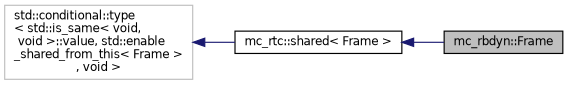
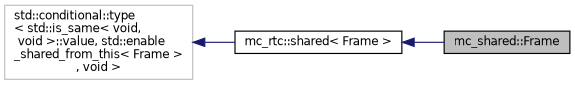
  digraph {
    rankdir=LR
    node [color=black fillcolor=white fontname=Helvetica fontsize=10 shape=record style=filled]
    edge [color=midnightblue dir=back fontname=Helvetica fontsize=10 labelfontname=Helvetica labelfontsize=10 style=solid]
-   n1 [fillcolor=grey75 fontcolor=black height=0.2 label="mc_rbdyn::Frame" width=0.4]
+   n1 [fillcolor=grey75 fontcolor=black height=0.2 label="mc_shared::Frame" width=0.4]
    n2 [height=0.2 label="mc_rtc::shared\< Frame \>" width=0.4]
    n3 [color=grey75 height=0.2 label="std::conditional::type\l\< std::is_same\< void,\l void \>::value, std::enable\l_shared_from_this\< Frame \>\l, void \>" width=0.4]
    n2 -> n1
    n3 -> n2
  }
